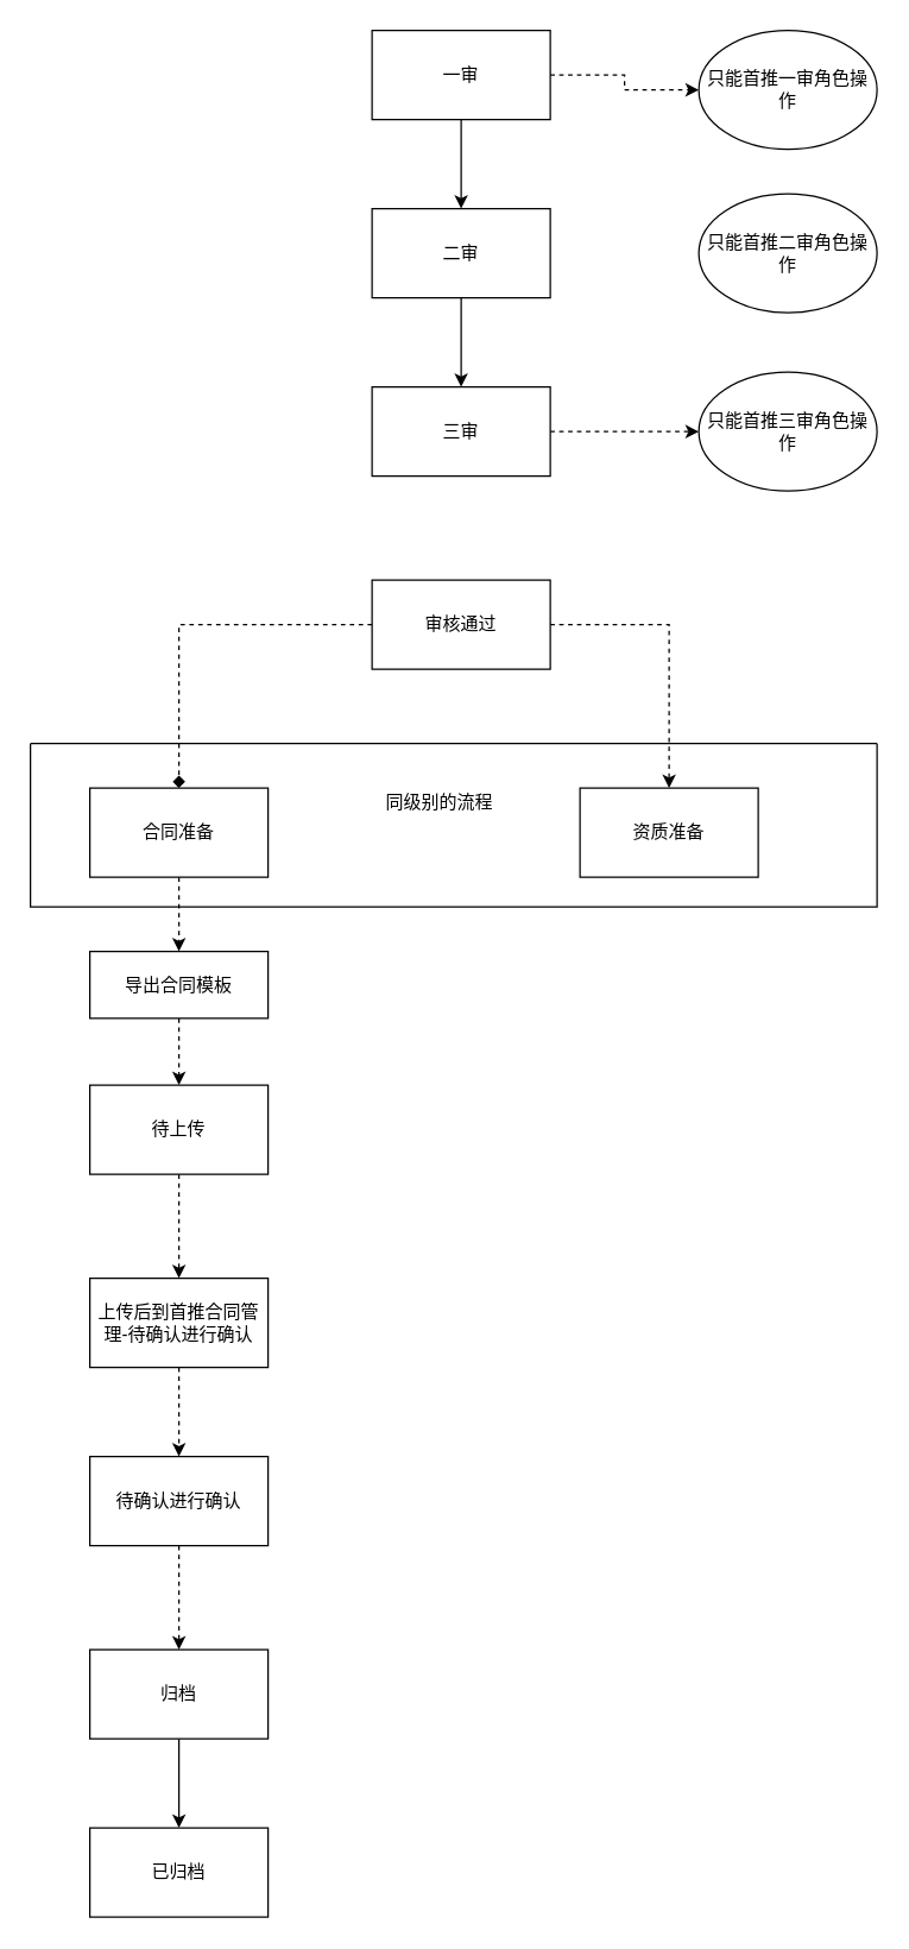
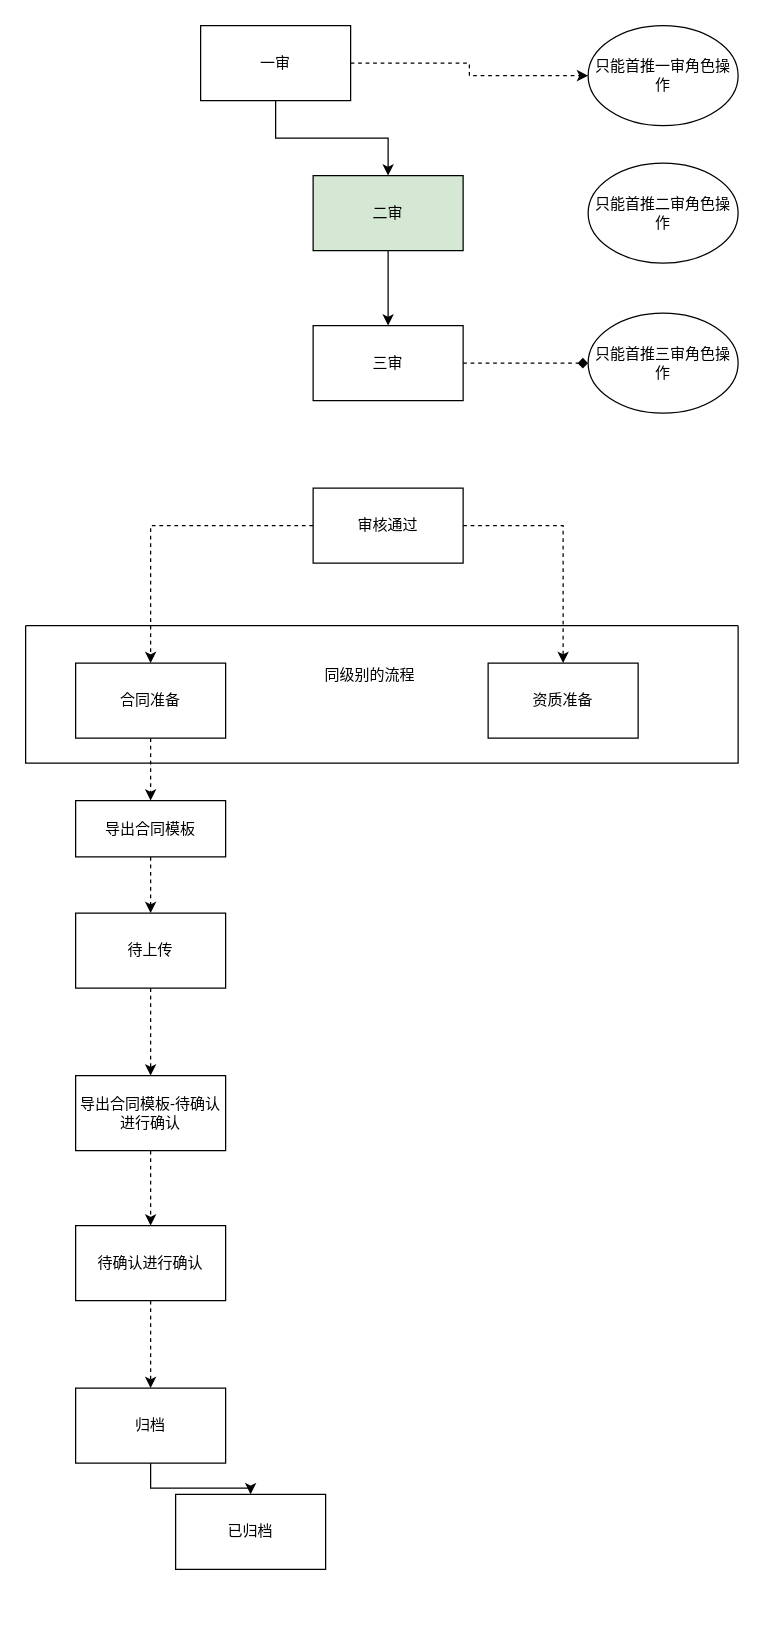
  <mxCell id="0" />
  <mxCell id="1" parent="0" />
  <mxCell id="2" style="edgeStyle=orthogonalEdgeStyle;rounded=0;orthogonalLoop=1;jettySize=auto;html=1;entryX=0.5;entryY=0;entryDx=0;entryDy=0;" edge="1" parent="1" source="4" target="6"><mxGeometry relative="1" as="geometry" /></mxCell>
  <mxCell id="3" style="edgeStyle=orthogonalEdgeStyle;rounded=0;orthogonalLoop=1;jettySize=auto;html=1;entryX=0;entryY=0.5;entryDx=0;entryDy=0;dashed=1;" edge="1" parent="1" source="4" target="12"><mxGeometry relative="1" as="geometry" /></mxCell>
- <mxCell id="4" value="一审" style="rounded=0;whiteSpace=wrap;html=1;" vertex="1" parent="1"><mxGeometry x="250" y="20" width="120" height="60" as="geometry" /></mxCell>
+ <mxCell id="4" value="一审" style="rounded=0;whiteSpace=wrap;html=1;" vertex="1" parent="1"><mxGeometry x="160" y="20" width="120" height="60" as="geometry" /></mxCell>
  <mxCell id="5" style="edgeStyle=orthogonalEdgeStyle;rounded=0;orthogonalLoop=1;jettySize=auto;html=1;entryX=0.5;entryY=0;entryDx=0;entryDy=0;" edge="1" parent="1" source="6" target="8"><mxGeometry relative="1" as="geometry" /></mxCell>
- <mxCell id="6" value="二审" style="rounded=0;whiteSpace=wrap;html=1;" vertex="1" parent="1"><mxGeometry x="250" y="140" width="120" height="60" as="geometry" /></mxCell>
- <mxCell id="7" style="edgeStyle=orthogonalEdgeStyle;rounded=0;orthogonalLoop=1;jettySize=auto;html=1;entryX=0;entryY=0.5;entryDx=0;entryDy=0;dashed=1;" edge="1" parent="1" source="8" target="14"><mxGeometry relative="1" as="geometry" /></mxCell>
+ <mxCell id="6" value="二审" style="rounded=0;whiteSpace=wrap;html=1;fillColor=#d5e8d4;" vertex="1" parent="1"><mxGeometry x="250" y="140" width="120" height="60" as="geometry" /></mxCell>
+ <mxCell id="7" style="edgeStyle=orthogonalEdgeStyle;rounded=0;orthogonalLoop=1;jettySize=auto;html=1;entryX=0;entryY=0.5;entryDx=0;entryDy=0;dashed=1;endArrow=diamond;" edge="1" parent="1" source="8" target="14"><mxGeometry relative="1" as="geometry" /></mxCell>
  <mxCell id="8" value="三审" style="rounded=0;whiteSpace=wrap;html=1;" vertex="1" parent="1"><mxGeometry x="250" y="260" width="120" height="60" as="geometry" /></mxCell>
- <mxCell id="9" style="edgeStyle=orthogonalEdgeStyle;rounded=0;orthogonalLoop=1;jettySize=auto;html=1;entryX=0.5;entryY=0;entryDx=0;entryDy=0;dashed=1;endArrow=diamond;" edge="1" parent="1" source="11" target="16"><mxGeometry relative="1" as="geometry" /></mxCell>
+ <mxCell id="9" style="edgeStyle=orthogonalEdgeStyle;rounded=0;orthogonalLoop=1;jettySize=auto;html=1;entryX=0.5;entryY=0;entryDx=0;entryDy=0;dashed=1;" edge="1" parent="1" source="11" target="16"><mxGeometry relative="1" as="geometry" /></mxCell>
  <mxCell id="10" style="edgeStyle=orthogonalEdgeStyle;rounded=0;orthogonalLoop=1;jettySize=auto;html=1;dashed=1;" edge="1" parent="1" source="11" target="21"><mxGeometry relative="1" as="geometry" /></mxCell>
  <mxCell id="11" value="审核通过" style="rounded=0;whiteSpace=wrap;html=1;" vertex="1" parent="1"><mxGeometry x="250" y="390" width="120" height="60" as="geometry" /></mxCell>
  <mxCell id="12" value="只能首推一审角色操作" style="ellipse;whiteSpace=wrap;html=1;" vertex="1" parent="1"><mxGeometry x="470" y="20" width="120" height="80" as="geometry" /></mxCell>
  <mxCell id="13" value="只能首推二审角色操作" style="ellipse;whiteSpace=wrap;html=1;" vertex="1" parent="1"><mxGeometry x="470" y="130" width="120" height="80" as="geometry" /></mxCell>
  <mxCell id="14" value="只能首推三审角色操作" style="ellipse;whiteSpace=wrap;html=1;" vertex="1" parent="1"><mxGeometry x="470" y="250" width="120" height="80" as="geometry" /></mxCell>
  <mxCell id="15" style="edgeStyle=orthogonalEdgeStyle;rounded=0;orthogonalLoop=1;jettySize=auto;html=1;dashed=1;" edge="1" parent="1" source="16" target="18"><mxGeometry relative="1" as="geometry" /></mxCell>
  <mxCell id="16" value="合同准备" style="rounded=0;whiteSpace=wrap;html=1;" vertex="1" parent="1"><mxGeometry x="60" y="530" width="120" height="60" as="geometry" /></mxCell>
  <mxCell id="17" style="edgeStyle=orthogonalEdgeStyle;rounded=0;orthogonalLoop=1;jettySize=auto;html=1;entryX=0.5;entryY=0;entryDx=0;entryDy=0;dashed=1;" edge="1" parent="1" source="18" target="20"><mxGeometry relative="1" as="geometry" /></mxCell>
  <mxCell id="18" value="导出合同模板" style="rounded=0;whiteSpace=wrap;html=1;" vertex="1" parent="1"><mxGeometry x="60" y="640" width="120" height="45" as="geometry" /></mxCell>
  <mxCell id="19" style="edgeStyle=orthogonalEdgeStyle;rounded=0;orthogonalLoop=1;jettySize=auto;html=1;entryX=0.5;entryY=0;entryDx=0;entryDy=0;dashed=1;" edge="1" parent="1" source="20" target="23"><mxGeometry relative="1" as="geometry" /></mxCell>
  <mxCell id="20" value="待上传" style="rounded=0;whiteSpace=wrap;html=1;" vertex="1" parent="1"><mxGeometry x="60" y="730" width="120" height="60" as="geometry" /></mxCell>
  <mxCell id="21" value="资质准备" style="rounded=0;whiteSpace=wrap;html=1;" vertex="1" parent="1"><mxGeometry x="390" y="530" width="120" height="60" as="geometry" /></mxCell>
  <mxCell id="22" style="edgeStyle=orthogonalEdgeStyle;rounded=0;orthogonalLoop=1;jettySize=auto;html=1;entryX=0.5;entryY=0;entryDx=0;entryDy=0;dashed=1;" edge="1" parent="1" source="23" target="27"><mxGeometry relative="1" as="geometry" /></mxCell>
- <mxCell id="23" value="上传后到首推合同管理-待确认进行确认" style="rounded=0;whiteSpace=wrap;html=1;" vertex="1" parent="1"><mxGeometry x="60" y="860" width="120" height="60" as="geometry" /></mxCell>
+ <mxCell id="23" value="导出合同模板-待确认进行确认" style="rounded=0;whiteSpace=wrap;html=1;" vertex="1" parent="1"><mxGeometry x="60" y="860" width="120" height="60" as="geometry" /></mxCell>
  <mxCell id="24" value="" style="swimlane;startSize=0;" vertex="1" parent="1"><mxGeometry x="20" y="500" width="570" height="110" as="geometry" /></mxCell>
  <mxCell id="25" value="同级别的流程" style="text;html=1;align=center;verticalAlign=middle;resizable=0;points=[];autosize=1;strokeColor=none;" vertex="1" parent="24"><mxGeometry x="230" y="30" width="90" height="20" as="geometry" /></mxCell>
  <mxCell id="26" style="edgeStyle=orthogonalEdgeStyle;rounded=0;orthogonalLoop=1;jettySize=auto;html=1;entryX=0.5;entryY=0;entryDx=0;entryDy=0;dashed=1;" edge="1" parent="1" source="27" target="29"><mxGeometry relative="1" as="geometry" /></mxCell>
  <mxCell id="27" value="待确认进行确认" style="rounded=0;whiteSpace=wrap;html=1;" vertex="1" parent="1"><mxGeometry x="60" y="980" width="120" height="60" as="geometry" /></mxCell>
  <mxCell id="28" style="edgeStyle=orthogonalEdgeStyle;rounded=0;orthogonalLoop=1;jettySize=auto;html=1;entryX=0.5;entryY=0;entryDx=0;entryDy=0;dashed=0;" edge="1" parent="1" source="29" target="30"><mxGeometry relative="1" as="geometry" /></mxCell>
  <mxCell id="29" value="归档" style="rounded=0;whiteSpace=wrap;html=1;" vertex="1" parent="1"><mxGeometry x="60" y="1110" width="120" height="60" as="geometry" /></mxCell>
- <mxCell id="30" value="已归档" style="rounded=0;whiteSpace=wrap;html=1;" vertex="1" parent="1"><mxGeometry x="60" y="1230" width="120" height="60" as="geometry" /></mxCell>
+ <mxCell id="30" value="已归档" style="rounded=0;whiteSpace=wrap;html=1;" vertex="1" parent="1"><mxGeometry x="140" y="1195" width="120" height="60" as="geometry" /></mxCell>
